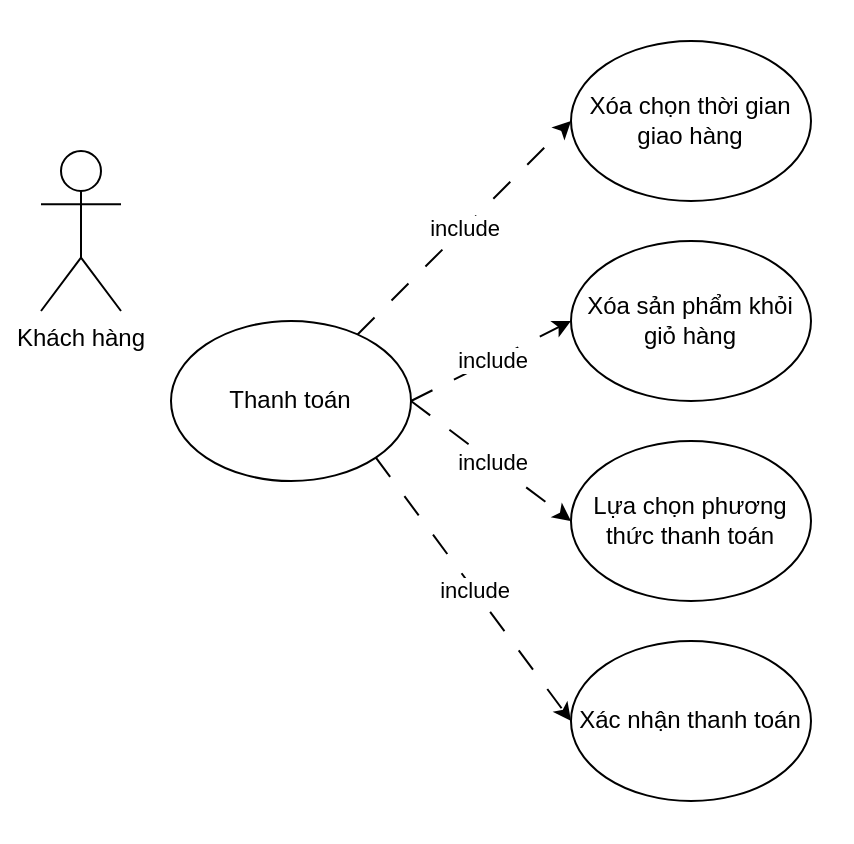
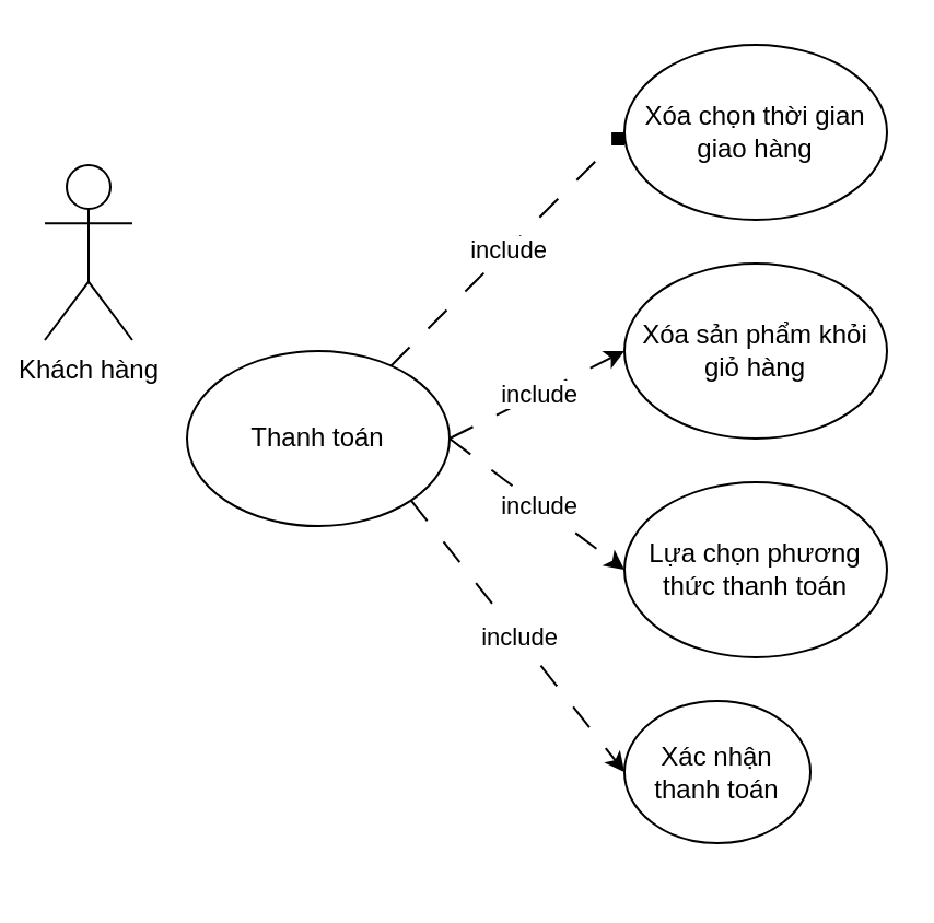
  <mxCell id="0" />
  <mxCell id="1" parent="0" />
  <mxCell id="2" value="Khách hàng" style="shape=umlActor;verticalLabelPosition=bottom;verticalAlign=top;html=1;outlineConnect=0;" parent="1" vertex="1"><mxGeometry x="20" y="75" width="40" height="80" as="geometry" /></mxCell>
  <mxCell id="3" value="Thanh toán" style="ellipse;whiteSpace=wrap;html=1;" parent="1" vertex="1"><mxGeometry x="85" y="160" width="120" height="80" as="geometry" /></mxCell>
  <mxCell id="4" value="Xóa sản phẩm khỏi giỏ hàng" style="ellipse;whiteSpace=wrap;html=1;" parent="1" vertex="1"><mxGeometry x="285" y="120" width="120" height="80" as="geometry" /></mxCell>
  <mxCell id="5" value="Lựa chọn phương thức thanh toán" style="ellipse;whiteSpace=wrap;html=1;" parent="1" vertex="1"><mxGeometry x="285" y="220" width="120" height="80" as="geometry" /></mxCell>
- <mxCell id="6" value="Xác nhận thanh toán" style="ellipse;whiteSpace=wrap;html=1;" parent="1" vertex="1"><mxGeometry x="285" y="320" width="120" height="80" as="geometry" /></mxCell>
+ <mxCell id="6" value="Xác nhận thanh toán" style="ellipse;whiteSpace=wrap;html=1;" parent="1" vertex="1"><mxGeometry x="285" y="320" width="85" height="65" as="geometry" /></mxCell>
  <mxCell id="7" value="Xóa chọn thời gian giao hàng" style="ellipse;whiteSpace=wrap;html=1;" parent="1" vertex="1"><mxGeometry x="285" y="20" width="120" height="80" as="geometry" /></mxCell>
- <mxCell id="8" value="" style="endArrow=classic;html=1;rounded=0;entryX=0;entryY=0.5;entryDx=0;entryDy=0;dashed=1;dashPattern=12 12;" parent="1" source="3" target="7" edge="1"><mxGeometry relative="1" as="geometry"><mxPoint x="205" y="200" as="sourcePoint" /><mxPoint x="305" y="200" as="targetPoint" /></mxGeometry></mxCell>
+ <mxCell id="8" value="" style="endArrow=diamond;html=1;rounded=0;entryX=0;entryY=0.5;entryDx=0;entryDy=0;dashed=1;dashPattern=12 12;" parent="1" source="3" target="7" edge="1"><mxGeometry relative="1" as="geometry"><mxPoint x="205" y="200" as="sourcePoint" /><mxPoint x="305" y="200" as="targetPoint" /></mxGeometry></mxCell>
  <mxCell id="9" value="include" style="edgeLabel;resizable=0;html=1;;align=center;verticalAlign=middle;" parent="8" connectable="0" vertex="1"><mxGeometry relative="1" as="geometry" /></mxCell>
  <mxCell id="10" value="" style="endArrow=classic;html=1;rounded=0;entryX=0;entryY=0.5;entryDx=0;entryDy=0;dashed=1;dashPattern=12 12;exitX=1;exitY=0.5;exitDx=0;exitDy=0;" parent="1" source="3" target="5" edge="1"><mxGeometry relative="1" as="geometry"><mxPoint x="215" y="200" as="sourcePoint" /><mxPoint x="295" y="70" as="targetPoint" /></mxGeometry></mxCell>
  <mxCell id="11" value="include" style="edgeLabel;resizable=0;html=1;;align=center;verticalAlign=middle;" parent="10" connectable="0" vertex="1"><mxGeometry relative="1" as="geometry" /></mxCell>
  <mxCell id="12" value="" style="endArrow=classic;html=1;rounded=0;entryX=0;entryY=0.5;entryDx=0;entryDy=0;dashed=1;dashPattern=12 12;exitX=1;exitY=0.5;exitDx=0;exitDy=0;" parent="1" source="3" target="4" edge="1"><mxGeometry relative="1" as="geometry"><mxPoint x="198" y="187" as="sourcePoint" /><mxPoint x="305" y="80" as="targetPoint" /></mxGeometry></mxCell>
  <mxCell id="13" value="include" style="edgeLabel;resizable=0;html=1;;align=center;verticalAlign=middle;" parent="12" connectable="0" vertex="1"><mxGeometry relative="1" as="geometry" /></mxCell>
  <mxCell id="14" value="" style="endArrow=classic;html=1;rounded=0;entryX=0;entryY=0.5;entryDx=0;entryDy=0;dashed=1;dashPattern=12 12;exitX=1;exitY=1;exitDx=0;exitDy=0;" parent="1" source="3" target="6" edge="1"><mxGeometry relative="1" as="geometry"><mxPoint x="208" y="197" as="sourcePoint" /><mxPoint x="315" y="90" as="targetPoint" /></mxGeometry></mxCell>
  <mxCell id="15" value="include" style="edgeLabel;resizable=0;html=1;;align=center;verticalAlign=middle;" parent="14" connectable="0" vertex="1"><mxGeometry relative="1" as="geometry" /></mxCell>
